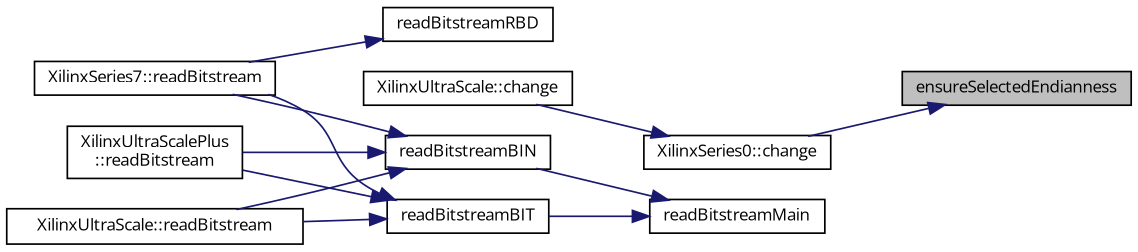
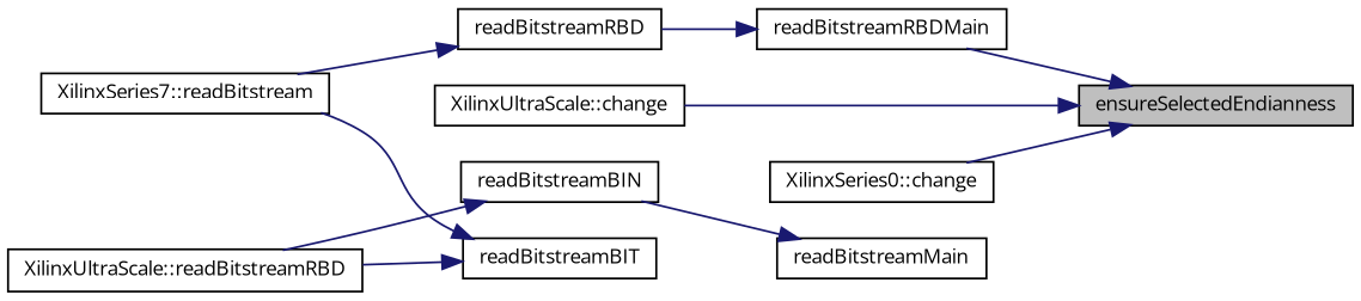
  digraph {
    fontname="Open Sans"
    rankdir=RL
    node [color=black fillcolor=white fontname="Open Sans" fontsize=10 shape=record style=filled]
    edge [color=midnightblue dir=back fontname="Open Sans" fontsize=10 labelfontname=Helvetica labelfontsize=10 style=solid]
    n1 [fillcolor=grey75 fontcolor=black height=0.2 label=ensureSelectedEndianness width=0.4]
    n2 [height=0.2 label="XilinxSeries0::change" width=0.4]
    n3 [height=0.2 label="XilinxUltraScale::change" width=0.4]
+   n4 [height=0.2 label=readBitstreamRBDMain width=0.4]
    n5 [height=0.2 label=readBitstreamMain width=0.4]
    n6 [height=0.2 label=readBitstreamBIN width=0.4]
    n7 [height=0.2 label=readBitstreamBIT width=0.4]
    n8 [height=0.2 label=readBitstreamRBD width=0.4]
    n9 [height=0.2 label="XilinxSeries7::readBitstream" width=0.4]
-   n10 [height=0.2 label="XilinxUltraScale::readBitstream" width=0.4]
-   n11 [height=0.2 label="XilinxUltraScalePlus\l::readBitstream" width=0.4]
+   n10 [height=0.2 label="XilinxUltraScale::readBitstreamRBD" width=0.4]
    n1 -> n2
-   n2 -> n3
+   n1 -> n3
+   n1 -> n4
+   n4 -> n8
    n5 -> n6
-   n5 -> n7
-   n6 -> n9
    n6 -> n10
-   n6 -> n11
    n7 -> n9
    n7 -> n10
-   n7 -> n11
    n8 -> n9
  }
